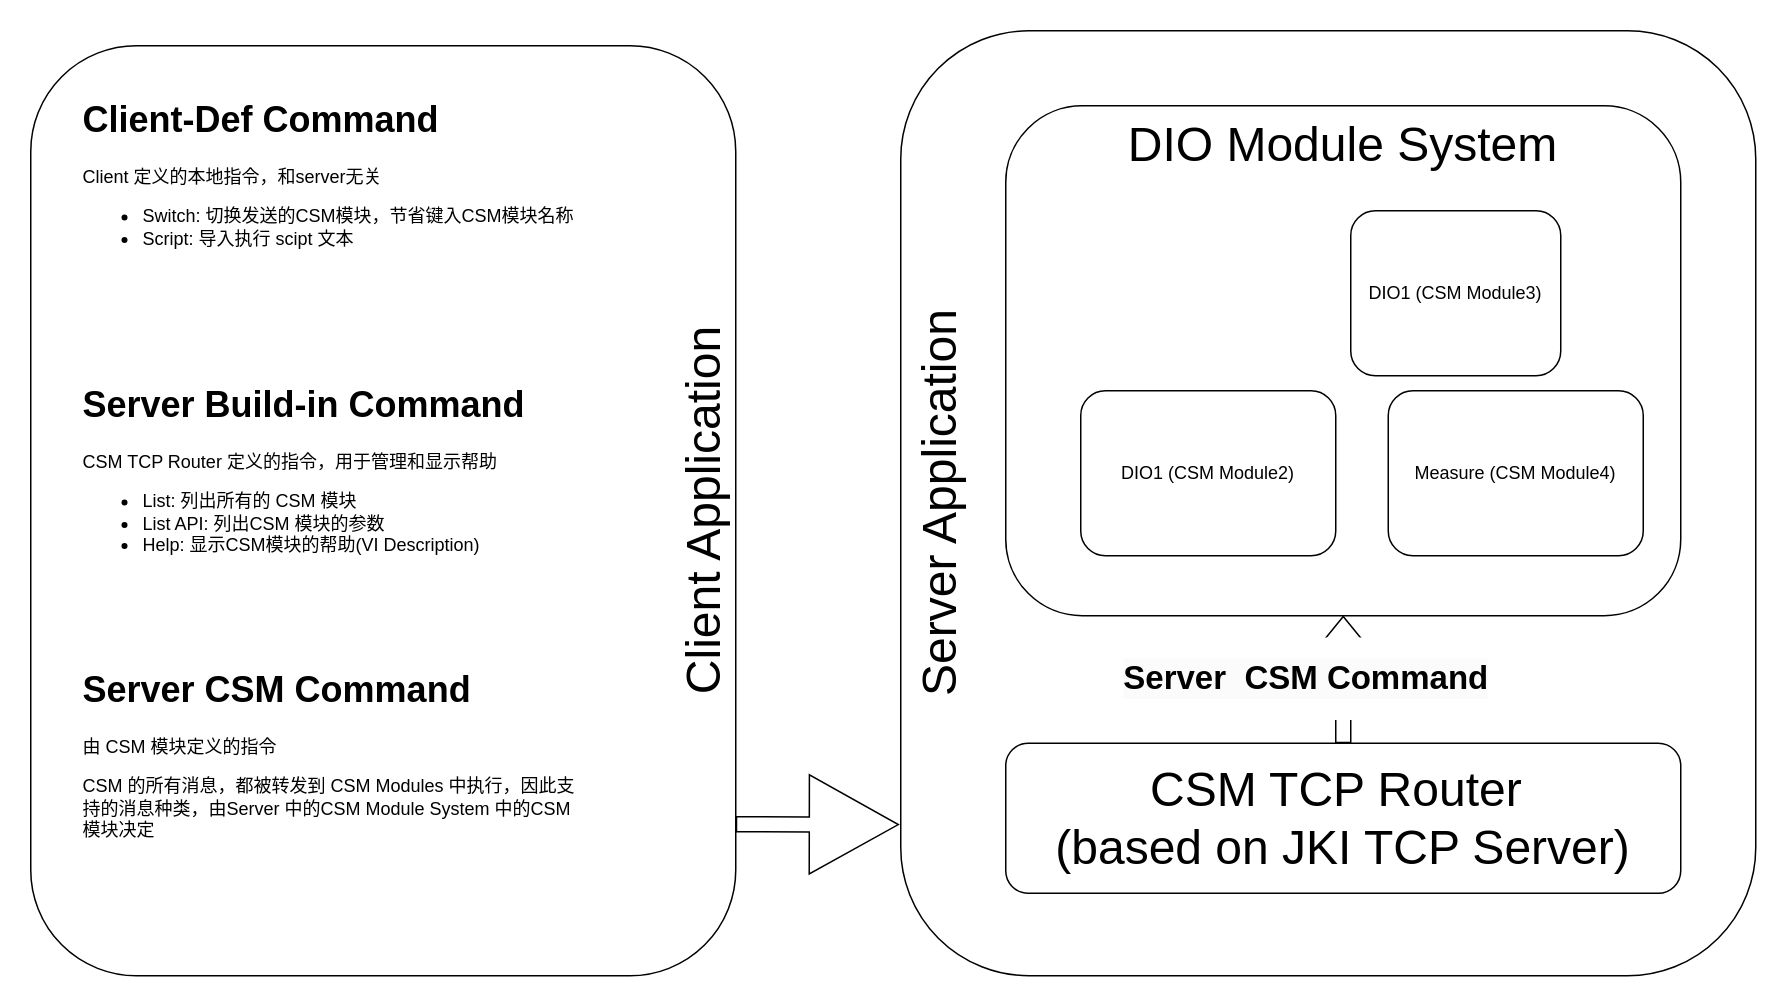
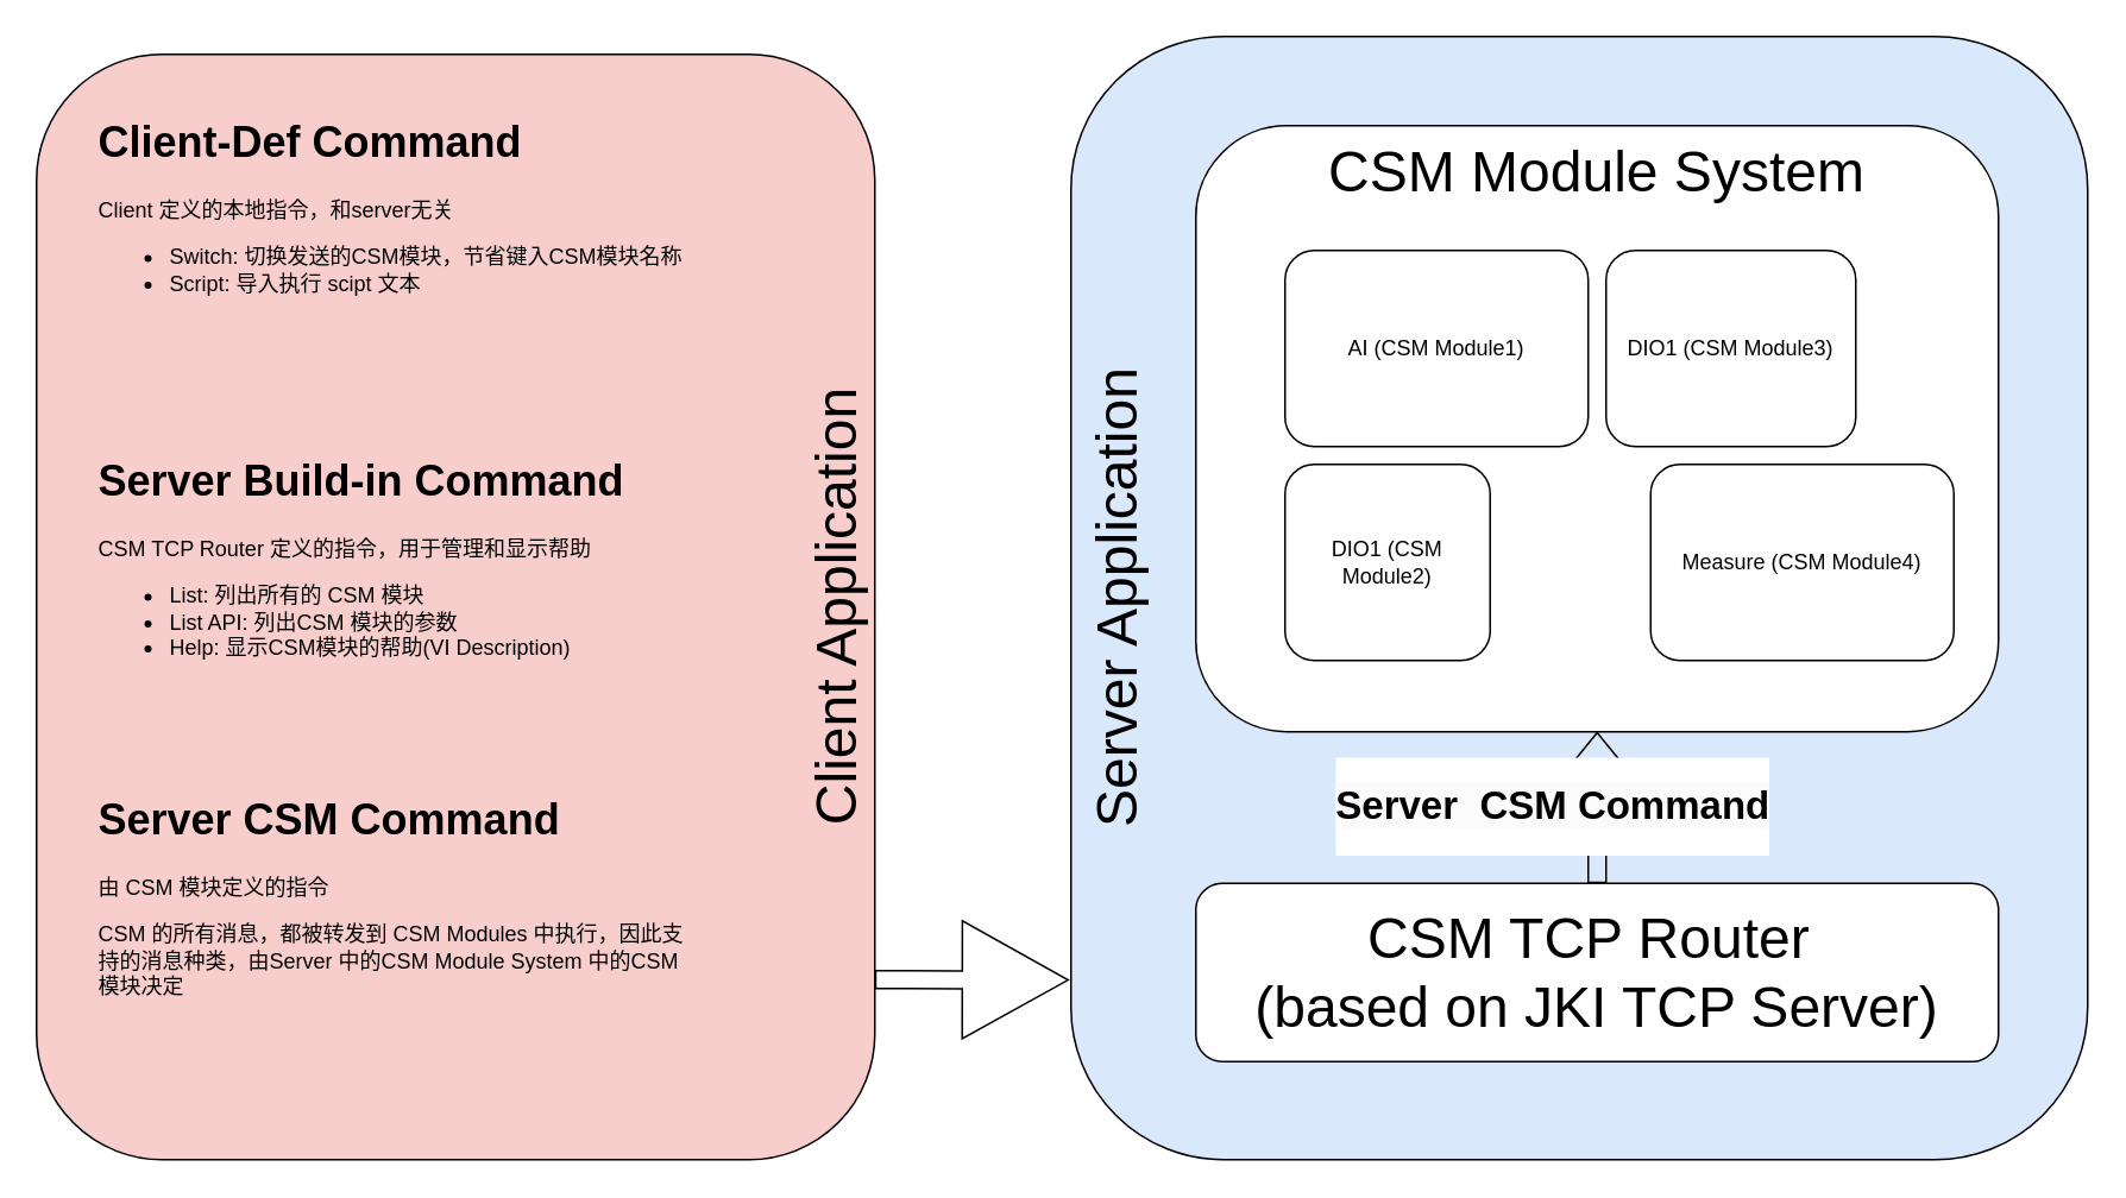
  <mxCell id="0" />
  <mxCell id="1" parent="0" />
- <mxCell id="2" value="Server Application" style="rounded=1;whiteSpace=wrap;html=1;fontSize=32;horizontal=0;verticalAlign=top;" vertex="1" parent="1"><mxGeometry x="600" y="20" width="570" height="630" as="geometry" /></mxCell>
- <mxCell id="3" value="&lt;font style=&quot;font-size: 32px;&quot;&gt;DIO Module System&lt;/font&gt;" style="rounded=1;whiteSpace=wrap;html=1;verticalAlign=top;fontSize=27;" vertex="1" parent="1"><mxGeometry x="670" y="70" width="450" height="340" as="geometry" /></mxCell>
- <mxCell id="5" value="DIO1 (CSM Module2)" style="rounded=1;whiteSpace=wrap;html=1;" vertex="1" parent="1"><mxGeometry x="720" y="260" width="170" height="110" as="geometry" /></mxCell>
+ <mxCell id="2" value="Server Application" style="rounded=1;whiteSpace=wrap;html=1;fontSize=32;horizontal=0;verticalAlign=top;fillColor=#dae8fc;" vertex="1" parent="1"><mxGeometry x="600" y="20" width="570" height="630" as="geometry" /></mxCell>
+ <mxCell id="3" value="&lt;font style=&quot;font-size: 32px;&quot;&gt;CSM Module System&lt;/font&gt;" style="rounded=1;whiteSpace=wrap;html=1;verticalAlign=top;fontSize=27;" vertex="1" parent="1"><mxGeometry x="670" y="70" width="450" height="340" as="geometry" /></mxCell>
+ <mxCell id="4" value="AI (CSM Module1)" style="rounded=1;whiteSpace=wrap;html=1;" vertex="1" parent="1"><mxGeometry x="720" y="140" width="170" height="110" as="geometry" /></mxCell>
+ <mxCell id="5" value="DIO1 (CSM Module2)" style="rounded=1;whiteSpace=wrap;html=1;" vertex="1" parent="1"><mxGeometry x="720" y="260" width="115" height="110" as="geometry" /></mxCell>
  <mxCell id="6" value="DIO1 (CSM Module3)" style="rounded=1;whiteSpace=wrap;html=1;" vertex="1" parent="1"><mxGeometry x="900" y="140" width="140" height="110" as="geometry" /></mxCell>
  <mxCell id="7" value="Measure (CSM Module4)" style="rounded=1;whiteSpace=wrap;html=1;" vertex="1" parent="1"><mxGeometry x="925" y="260" width="170" height="110" as="geometry" /></mxCell>
  <mxCell id="8" value="CSM TCP Router&amp;nbsp;&lt;br style=&quot;font-size: 32px;&quot;&gt;(based on JKI TCP Server)" style="rounded=1;whiteSpace=wrap;html=1;fontSize=32;" vertex="1" parent="1"><mxGeometry x="670" y="495" width="450" height="100" as="geometry" /></mxCell>
- <mxCell id="9" value="Client Application" style="rounded=1;whiteSpace=wrap;html=1;horizontal=0;verticalAlign=bottom;fontSize=32;" vertex="1" parent="1"><mxGeometry x="20" y="30" width="470" height="620" as="geometry" /></mxCell>
+ <mxCell id="9" value="Client Application" style="rounded=1;whiteSpace=wrap;html=1;horizontal=0;verticalAlign=bottom;fontSize=32;fillColor=#f8cecc;" vertex="1" parent="1"><mxGeometry x="20" y="30" width="470" height="620" as="geometry" /></mxCell>
  <mxCell id="10" value="&lt;h1 style=&quot;border-color: var(--border-color); text-align: left; background-color: rgb(251, 251, 251);&quot;&gt;Server&amp;nbsp;&amp;nbsp;CSM Command&lt;/h1&gt;" style="shape=flexArrow;endArrow=classic;html=1;rounded=0;exitX=0.5;exitY=0;exitDx=0;exitDy=0;entryX=0.5;entryY=1;entryDx=0;entryDy=0;" edge="1" parent="1" source="8" target="3"><mxGeometry y="25" width="50" height="50" relative="1" as="geometry"><mxPoint x="850" y="490" as="sourcePoint" /><mxPoint x="895" y="440" as="targetPoint" /><mxPoint as="offset" /></mxGeometry></mxCell>
  <mxCell id="11" value="" style="shape=flexArrow;endArrow=classic;html=1;rounded=0;entryX=-0.002;entryY=0.84;entryDx=0;entryDy=0;entryPerimeter=0;endWidth=55;endSize=19.44;" edge="1" parent="1" target="2"><mxGeometry width="50" height="50" relative="1" as="geometry"><mxPoint x="490" y="549" as="sourcePoint" /><mxPoint x="540" y="540" as="targetPoint" /></mxGeometry></mxCell>
  <mxCell id="12" value="&lt;h1&gt;Server Build-in Command&lt;/h1&gt;&lt;div&gt;&lt;/div&gt;CSM TCP Router 定义的指令，用于管理和显示帮助&lt;ul&gt;&lt;li&gt;List: 列出所有的 CSM 模块&lt;/li&gt;&lt;li&gt;List API: 列出CSM 模块的参数&lt;/li&gt;&lt;li&gt;Help: 显示CSM模块的帮助(VI Description)&lt;/li&gt;&lt;/ul&gt;&lt;p&gt;&lt;/p&gt;&lt;p&gt;&lt;br&gt;&lt;/p&gt;" style="text;html=1;strokeColor=none;fillColor=none;spacing=5;spacingTop=-20;whiteSpace=wrap;overflow=hidden;rounded=0;" vertex="1" parent="1"><mxGeometry x="50" y="250" width="340" height="160" as="geometry" /></mxCell>
  <mxCell id="13" value="&lt;h1&gt;Server&lt;span style=&quot;background-color: initial; font-size: 12px; font-weight: normal;&quot;&gt;&amp;nbsp;&amp;nbsp;&lt;/span&gt;CSM Command&lt;/h1&gt;&lt;div&gt;由 CSM 模块定义的指令&lt;/div&gt;&lt;p&gt;CSM 的所有消息，都被转发到 CSM Modules 中执行，因此支持的消息种类，由Server 中的CSM Module System 中的CSM模块决定&lt;/p&gt;" style="text;html=1;strokeColor=none;fillColor=none;spacing=5;spacingTop=-20;whiteSpace=wrap;overflow=hidden;rounded=0;" vertex="1" parent="1"><mxGeometry x="50" y="440" width="340" height="160" as="geometry" /></mxCell>
  <mxCell id="14" value="&lt;h1&gt;Client-Def Command&lt;/h1&gt;&lt;div&gt;Client 定义的本地指令，和server无关&lt;/div&gt;&lt;p&gt;&lt;/p&gt;&lt;ul&gt;&lt;li&gt;Switch: 切换发送的CSM模块，节省键入CSM模块名称&lt;/li&gt;&lt;li&gt;Script: 导入执行 scipt 文本&lt;/li&gt;&lt;/ul&gt;" style="text;html=1;strokeColor=none;fillColor=none;spacing=5;spacingTop=-20;whiteSpace=wrap;overflow=hidden;rounded=0;" vertex="1" parent="1"><mxGeometry x="50" y="60" width="340" height="160" as="geometry" /></mxCell>
